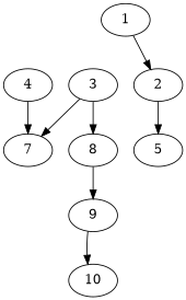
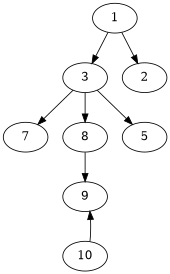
  digraph {
    node [alpha=0.03]
    2 [alpha=0.14]
    1
    3 [alpha=0.19]
    5 [alpha=0.12]
    8 [alpha=0.20]
    7 [alpha=0.04]
-   4
    9
    10 [alpha=0.08]
    1 -> 2
-   2 -> 5
+   1 -> 3
+   3 -> 5
    3 -> 8
    3 -> 7
    8 -> 9
-   4 -> 7
-   9 -> 10
+   10 -> 9
  }
